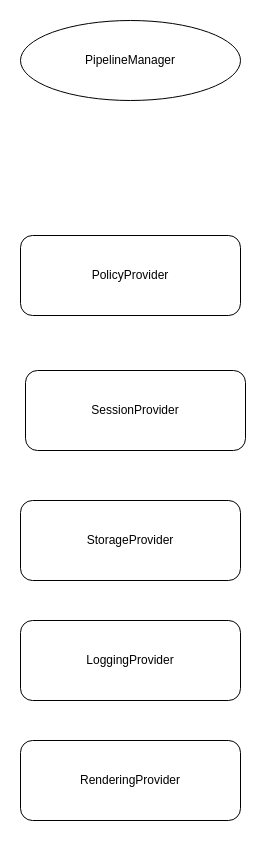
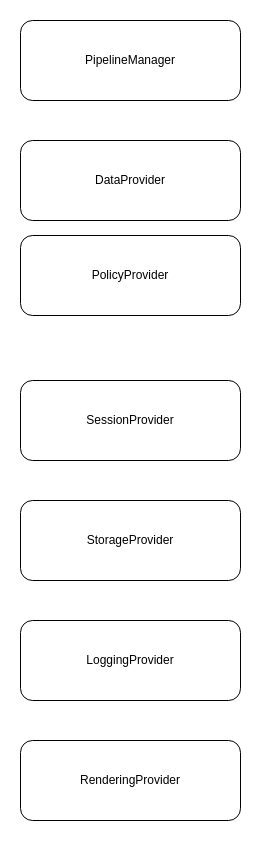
  <mxCell id="0" />
  <mxCell id="1" parent="0" />
- <mxCell id="2" value="PipelineManager" style="ellipse;whiteSpace=wrap;html=1;" parent="1" vertex="1"><mxGeometry x="20" y="20" width="220" height="80" as="geometry" /></mxCell>
- <mxCell id="3" value="SessionProvider" style="rounded=1;whiteSpace=wrap;html=1;" parent="1" vertex="1"><mxGeometry x="25" y="370" width="220" height="80" as="geometry" /></mxCell>
+ <mxCell id="2" value="PipelineManager" style="rounded=1;whiteSpace=wrap;html=1;" parent="1" vertex="1"><mxGeometry x="20" y="20" width="220" height="80" as="geometry" /></mxCell>
+ <mxCell id="3" value="SessionProvider" style="rounded=1;whiteSpace=wrap;html=1;" parent="1" vertex="1"><mxGeometry x="20" y="380" width="220" height="80" as="geometry" /></mxCell>
  <mxCell id="4" value="RenderingProvider" style="rounded=1;whiteSpace=wrap;html=1;" parent="1" vertex="1"><mxGeometry x="20" y="740" width="220" height="80" as="geometry" /></mxCell>
  <mxCell id="5" value="StorageProvider" style="rounded=1;whiteSpace=wrap;html=1;" parent="1" vertex="1"><mxGeometry x="20" y="500" width="220" height="80" as="geometry" /></mxCell>
  <mxCell id="6" value="LoggingProvider" style="rounded=1;whiteSpace=wrap;html=1;" parent="1" vertex="1"><mxGeometry x="20" y="620" width="220" height="80" as="geometry" /></mxCell>
  <mxCell id="7" value="PolicyProvider" style="rounded=1;whiteSpace=wrap;html=1;" parent="1" vertex="1"><mxGeometry x="20" y="235" width="220" height="80" as="geometry" /></mxCell>
+ <mxCell id="8" value="DataProvider" style="rounded=1;whiteSpace=wrap;html=1;" parent="1" vertex="1"><mxGeometry x="20" y="140" width="220" height="80" as="geometry" /></mxCell>
